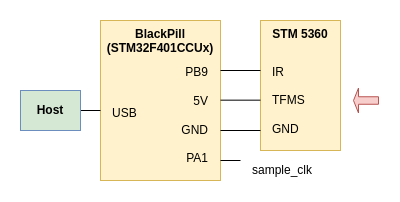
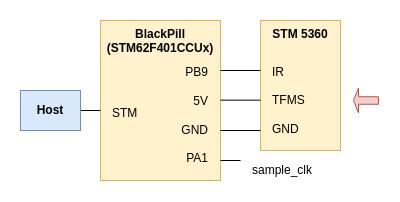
  <mxCell id="0" />
  <mxCell id="1" parent="0" />
  <mxCell id="2" value="sample_clk" style="rounded=0;whiteSpace=wrap;html=1;align=left;fillColor=none;strokeColor=none;" parent="1" vertex="1"><mxGeometry x="250" y="160" width="80" height="20" as="geometry" /></mxCell>
- <mxCell id="3" value="BlackPill&lt;br&gt;(STM32F401CCUx)" style="rounded=0;whiteSpace=wrap;html=1;verticalAlign=top;fontStyle=1;fillColor=#fff2cc;strokeColor=#d6b656;" parent="1" vertex="1"><mxGeometry x="100" y="20" width="120" height="160" as="geometry" /></mxCell>
+ <mxCell id="3" value="BlackPill&lt;br&gt;(STM62F401CCUx)" style="rounded=0;whiteSpace=wrap;html=1;verticalAlign=top;fontStyle=1;fillColor=#fff2cc;strokeColor=#d6b656;" parent="1" vertex="1"><mxGeometry x="100" y="20" width="120" height="160" as="geometry" /></mxCell>
  <mxCell id="4" value="STM 5360" style="rounded=0;whiteSpace=wrap;html=1;verticalAlign=top;fontStyle=1;fillColor=#fff2cc;strokeColor=#d6b656;" parent="1" vertex="1"><mxGeometry x="260" y="20" width="80" height="130" as="geometry" /></mxCell>
  <mxCell id="5" value="PB9&lt;br&gt;&lt;br&gt;5V&lt;br&gt;&lt;br&gt;GND&lt;br&gt;&lt;br&gt;PA1" style="rounded=0;whiteSpace=wrap;html=1;align=right;fillColor=none;strokeColor=none;" parent="1" vertex="1"><mxGeometry x="110" y="60" width="100" height="110" as="geometry" /></mxCell>
  <mxCell id="6" value="IR&lt;br&gt;&lt;br&gt;TFMS&lt;br&gt;&lt;br&gt;GND" style="rounded=0;whiteSpace=wrap;html=1;align=left;fillColor=none;strokeColor=none;" parent="1" vertex="1"><mxGeometry x="270" y="60" width="60" height="80" as="geometry" /></mxCell>
  <mxCell id="7" value="" style="endArrow=none;html=1;rounded=0;" parent="1" edge="1"><mxGeometry width="50" height="50" relative="1" as="geometry"><mxPoint x="220" y="70" as="sourcePoint" /><mxPoint x="260" y="70" as="targetPoint" /></mxGeometry></mxCell>
  <mxCell id="8" value="" style="endArrow=none;html=1;rounded=0;" parent="1" edge="1"><mxGeometry width="50" height="50" relative="1" as="geometry"><mxPoint x="220" y="99.66" as="sourcePoint" /><mxPoint x="260" y="99.66" as="targetPoint" /></mxGeometry></mxCell>
  <mxCell id="9" value="" style="endArrow=none;html=1;rounded=0;" parent="1" edge="1"><mxGeometry width="50" height="50" relative="1" as="geometry"><mxPoint x="220" y="130" as="sourcePoint" /><mxPoint x="260" y="130" as="targetPoint" /></mxGeometry></mxCell>
  <mxCell id="10" value="" style="endArrow=none;html=1;rounded=0;" parent="1" edge="1"><mxGeometry width="50" height="50" relative="1" as="geometry"><mxPoint x="220" y="160" as="sourcePoint" /><mxPoint x="240" y="160" as="targetPoint" /></mxGeometry></mxCell>
- <mxCell id="11" value="USB" style="rounded=0;whiteSpace=wrap;html=1;align=left;fillColor=none;strokeColor=none;" parent="1" vertex="1"><mxGeometry x="110" y="75" width="60" height="75" as="geometry" /></mxCell>
+ <mxCell id="11" value="STM" style="rounded=0;whiteSpace=wrap;html=1;align=left;fillColor=none;strokeColor=none;" parent="1" vertex="1"><mxGeometry x="110" y="75" width="60" height="75" as="geometry" /></mxCell>
  <mxCell id="12" value="" style="endArrow=none;html=1;rounded=0;" parent="1" edge="1"><mxGeometry width="50" height="50" relative="1" as="geometry"><mxPoint x="80" y="110" as="sourcePoint" /><mxPoint x="100" y="110" as="targetPoint" /></mxGeometry></mxCell>
- <mxCell id="13" value="Host" style="rounded=0;whiteSpace=wrap;html=1;verticalAlign=middle;fontStyle=1;fillColor=#d5e8d4;strokeColor=#6c8ebf;" vertex="1" parent="1"><mxGeometry x="20" y="90" width="60" height="40" as="geometry" /></mxCell>
+ <mxCell id="13" value="Host" style="rounded=0;whiteSpace=wrap;html=1;verticalAlign=middle;fontStyle=1;fillColor=#dae8fc;strokeColor=#6c8ebf;" vertex="1" parent="1"><mxGeometry x="20" y="90" width="60" height="40" as="geometry" /></mxCell>
  <mxCell id="14" value="" style="shape=singleArrow;direction=west;whiteSpace=wrap;html=1;fillColor=#f8cecc;strokeColor=#b85450;" vertex="1" parent="1"><mxGeometry x="353" y="87.5" width="25" height="25" as="geometry" /></mxCell>
